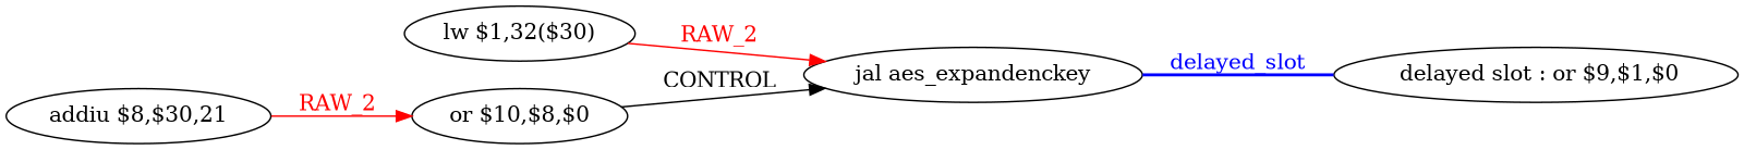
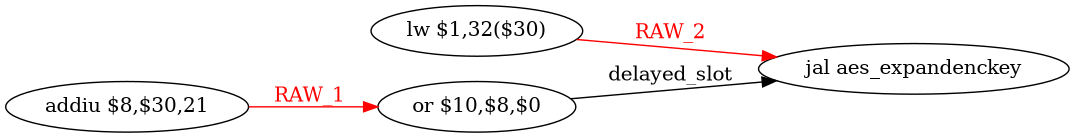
  digraph {
    rankdir=LR
    node [shape=ellipse]
    edge [color=red fontcolor=red]
-   n1 [label=" delayed slot : or $9,$1,$0"]
    n2 [label="jal aes_expandenckey"]
    n3 [label="lw $1,32($30)"]
    n4 [label="addiu $8,$30,21"]
    n5 [label="or $10,$8,$0"]
-   n2 -> n1 [color=blue dir=none fontcolor=blue label=delayed_slot style=bold]
    n3 -> n2 [label=RAW_2]
-   n4 -> n5 [label=RAW_2]
-   n5 -> n2 [label=CONTROL color="" fontcolor=""]
+   n4 -> n5 [label=RAW_1]
+   n5 -> n2 [label=delayed_slot color="" fontcolor=""]
  }
